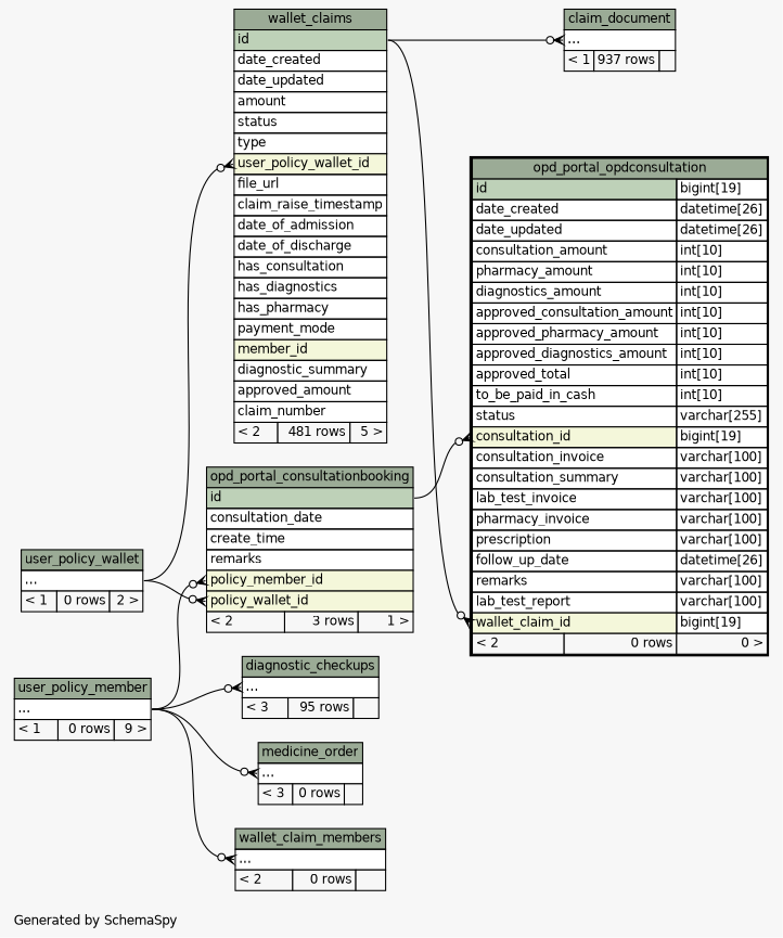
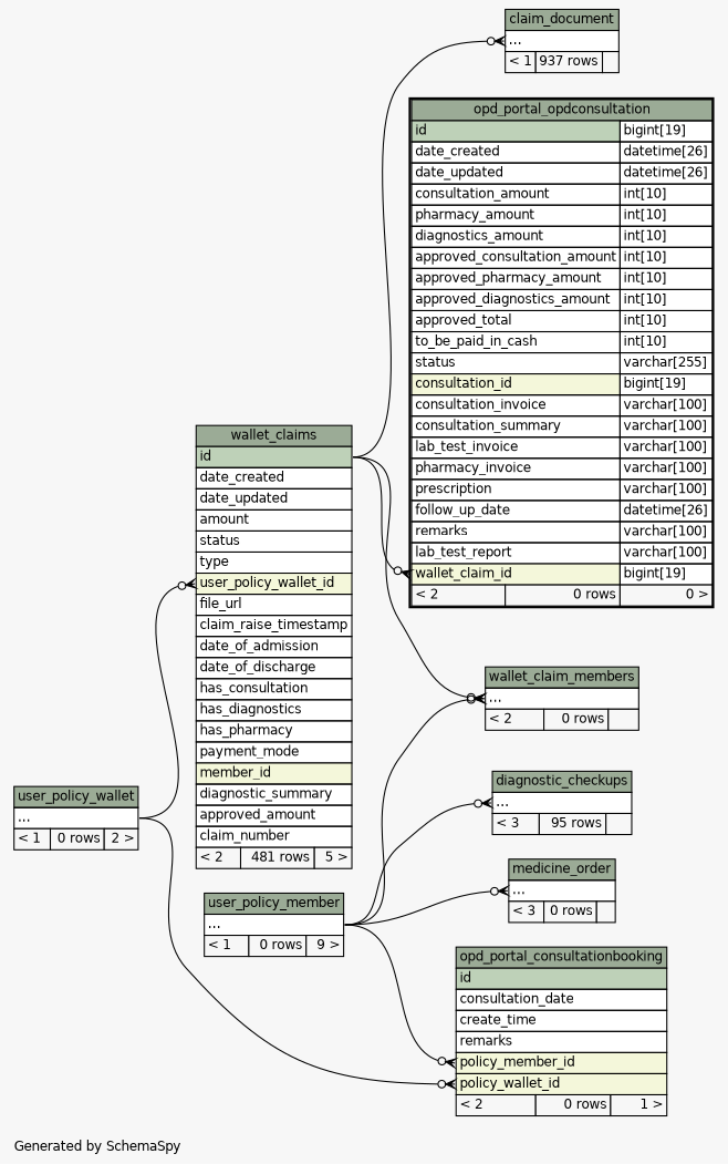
  digraph {
    bgcolor="#f7f7f7"
    fontname=Helvetica
    fontsize=11
    label="\nGenerated by SchemaSpy"
    labeljust=l
    nodesep=0.18
    rankdir=RL
    ranksep=0.46
    node [fontname=Helvetica fontsize=11 shape=plaintext]
    edge [arrowhead=none arrowsize=0.8 arrowtail=crowodot dir=back headport="elipses:e" tailport="elipses:w"]
    n1 [label=<     <TABLE BORDER="0" CELLBORDER="1" CELLSPACING="0" BGCOLOR="#ffffff">       <TR><TD COLSPAN="3" BGCOLOR="#9bab96" ALIGN="CENTER">claim_document</TD></TR>       <TR><TD PORT="elipses" COLSPAN="3" ALIGN="LEFT">...</TD></TR>       <TR><TD ALIGN="LEFT" BGCOLOR="#f7f7f7">&lt; 1</TD><TD ALIGN="RIGHT" BGCOLOR="#f7f7f7">937 rows</TD><TD ALIGN="RIGHT" BGCOLOR="#f7f7f7">  </TD></TR>     </TABLE>>]
    n2 [label=<     <TABLE BORDER="0" CELLBORDER="1" CELLSPACING="0" BGCOLOR="#ffffff">       <TR><TD COLSPAN="3" BGCOLOR="#9bab96" ALIGN="CENTER">wallet_claims</TD></TR>       <TR><TD PORT="id" COLSPAN="3" BGCOLOR="#bed1b8" ALIGN="LEFT">id</TD></TR>       <TR><TD PORT="date_created" COLSPAN="3" ALIGN="LEFT">date_created</TD></TR>       <TR><TD PORT="date_updated" COLSPAN="3" ALIGN="LEFT">date_updated</TD></TR>       <TR><TD PORT="amount" COLSPAN="3" ALIGN="LEFT">amount</TD></TR>       <TR><TD PORT="status" COLSPAN="3" ALIGN="LEFT">status</TD></TR>       <TR><TD PORT="type" COLSPAN="3" ALIGN="LEFT">type</TD></TR>       <TR><TD PORT="user_policy_wallet_id" COLSPAN="3" BGCOLOR="#f4f7da" ALIGN="LEFT">user_policy_wallet_id</TD></TR>       <TR><TD PORT="file_url" COLSPAN="3" ALIGN="LEFT">file_url</TD></TR>       <TR><TD PORT="claim_raise_timestamp" COLSPAN="3" ALIGN="LEFT">claim_raise_timestamp</TD></TR>       <TR><TD PORT="date_of_admission" COLSPAN="3" ALIGN="LEFT">date_of_admission</TD></TR>       <TR><TD PORT="date_of_discharge" COLSPAN="3" ALIGN="LEFT">date_of_discharge</TD></TR>       <TR><TD PORT="has_consultation" COLSPAN="3" ALIGN="LEFT">has_consultation</TD></TR>       <TR><TD PORT="has_diagnostics" COLSPAN="3" ALIGN="LEFT">has_diagnostics</TD></TR>       <TR><TD PORT="has_pharmacy" COLSPAN="3" ALIGN="LEFT">has_pharmacy</TD></TR>       <TR><TD PORT="payment_mode" COLSPAN="3" ALIGN="LEFT">payment_mode</TD></TR>       <TR><TD PORT="member_id" COLSPAN="3" BGCOLOR="#f4f7da" ALIGN="LEFT">member_id</TD></TR>       <TR><TD PORT="diagnostic_summary" COLSPAN="3" ALIGN="LEFT">diagnostic_summary</TD></TR>       <TR><TD PORT="approved_amount" COLSPAN="3" ALIGN="LEFT">approved_amount</TD></TR>       <TR><TD PORT="claim_number" COLSPAN="3" ALIGN="LEFT">claim_number</TD></TR>       <TR><TD ALIGN="LEFT" BGCOLOR="#f7f7f7">&lt; 2</TD><TD ALIGN="RIGHT" BGCOLOR="#f7f7f7">481 rows</TD><TD ALIGN="RIGHT" BGCOLOR="#f7f7f7">5 &gt;</TD></TR>     </TABLE>>]
    n3 [label=<     <TABLE BORDER="0" CELLBORDER="1" CELLSPACING="0" BGCOLOR="#ffffff">       <TR><TD COLSPAN="3" BGCOLOR="#9bab96" ALIGN="CENTER">user_policy_wallet</TD></TR>       <TR><TD PORT="elipses" COLSPAN="3" ALIGN="LEFT">...</TD></TR>       <TR><TD ALIGN="LEFT" BGCOLOR="#f7f7f7">&lt; 1</TD><TD ALIGN="RIGHT" BGCOLOR="#f7f7f7">0 rows</TD><TD ALIGN="RIGHT" BGCOLOR="#f7f7f7">2 &gt;</TD></TR>     </TABLE>>]
    n4 [label=<     <TABLE BORDER="0" CELLBORDER="1" CELLSPACING="0" BGCOLOR="#ffffff">       <TR><TD COLSPAN="3" BGCOLOR="#9bab96" ALIGN="CENTER">user_policy_member</TD></TR>       <TR><TD PORT="elipses" COLSPAN="3" ALIGN="LEFT">...</TD></TR>       <TR><TD ALIGN="LEFT" BGCOLOR="#f7f7f7">&lt; 1</TD><TD ALIGN="RIGHT" BGCOLOR="#f7f7f7">0 rows</TD><TD ALIGN="RIGHT" BGCOLOR="#f7f7f7">9 &gt;</TD></TR>     </TABLE>>]
    n5 [label=<     <TABLE BORDER="0" CELLBORDER="1" CELLSPACING="0" BGCOLOR="#ffffff">       <TR><TD COLSPAN="3" BGCOLOR="#9bab96" ALIGN="CENTER">diagnostic_checkups</TD></TR>       <TR><TD PORT="elipses" COLSPAN="3" ALIGN="LEFT">...</TD></TR>       <TR><TD ALIGN="LEFT" BGCOLOR="#f7f7f7">&lt; 3</TD><TD ALIGN="RIGHT" BGCOLOR="#f7f7f7">95 rows</TD><TD ALIGN="RIGHT" BGCOLOR="#f7f7f7">  </TD></TR>     </TABLE>>]
    n6 [label=<     <TABLE BORDER="0" CELLBORDER="1" CELLSPACING="0" BGCOLOR="#ffffff">       <TR><TD COLSPAN="3" BGCOLOR="#9bab96" ALIGN="CENTER">medicine_order</TD></TR>       <TR><TD PORT="elipses" COLSPAN="3" ALIGN="LEFT">...</TD></TR>       <TR><TD ALIGN="LEFT" BGCOLOR="#f7f7f7">&lt; 3</TD><TD ALIGN="RIGHT" BGCOLOR="#f7f7f7">0 rows</TD><TD ALIGN="RIGHT" BGCOLOR="#f7f7f7">  </TD></TR>     </TABLE>>]
-   n7 [label=<     <TABLE BORDER="0" CELLBORDER="1" CELLSPACING="0" BGCOLOR="#ffffff">       <TR><TD COLSPAN="3" BGCOLOR="#9bab96" ALIGN="CENTER">opd_portal_consultationbooking</TD></TR>       <TR><TD PORT="id" COLSPAN="3" BGCOLOR="#bed1b8" ALIGN="LEFT">id</TD></TR>       <TR><TD PORT="consultation_date" COLSPAN="3" ALIGN="LEFT">consultation_date</TD></TR>       <TR><TD PORT="create_time" COLSPAN="3" ALIGN="LEFT">create_time</TD></TR>       <TR><TD PORT="remarks" COLSPAN="3" ALIGN="LEFT">remarks</TD></TR>       <TR><TD PORT="policy_member_id" COLSPAN="3" BGCOLOR="#f4f7da" ALIGN="LEFT">policy_member_id</TD></TR>       <TR><TD PORT="policy_wallet_id" COLSPAN="3" BGCOLOR="#f4f7da" ALIGN="LEFT">policy_wallet_id</TD></TR>       <TR><TD ALIGN="LEFT" BGCOLOR="#f7f7f7">&lt; 2</TD><TD ALIGN="RIGHT" BGCOLOR="#f7f7f7">3 rows</TD><TD ALIGN="RIGHT" BGCOLOR="#f7f7f7">1 &gt;</TD></TR>     </TABLE>>]
+   n7 [label=<     <TABLE BORDER="0" CELLBORDER="1" CELLSPACING="0" BGCOLOR="#ffffff">       <TR><TD COLSPAN="3" BGCOLOR="#9bab96" ALIGN="CENTER">opd_portal_consultationbooking</TD></TR>       <TR><TD PORT="id" COLSPAN="3" BGCOLOR="#bed1b8" ALIGN="LEFT">id</TD></TR>       <TR><TD PORT="consultation_date" COLSPAN="3" ALIGN="LEFT">consultation_date</TD></TR>       <TR><TD PORT="create_time" COLSPAN="3" ALIGN="LEFT">create_time</TD></TR>       <TR><TD PORT="remarks" COLSPAN="3" ALIGN="LEFT">remarks</TD></TR>       <TR><TD PORT="policy_member_id" COLSPAN="3" BGCOLOR="#f4f7da" ALIGN="LEFT">policy_member_id</TD></TR>       <TR><TD PORT="policy_wallet_id" COLSPAN="3" BGCOLOR="#f4f7da" ALIGN="LEFT">policy_wallet_id</TD></TR>       <TR><TD ALIGN="LEFT" BGCOLOR="#f7f7f7">&lt; 2</TD><TD ALIGN="RIGHT" BGCOLOR="#f7f7f7">0 rows</TD><TD ALIGN="RIGHT" BGCOLOR="#f7f7f7">1 &gt;</TD></TR>     </TABLE>>]
    n8 [label=<     <TABLE BORDER="2" CELLBORDER="1" CELLSPACING="0" BGCOLOR="#ffffff">       <TR><TD COLSPAN="3" BGCOLOR="#9bab96" ALIGN="CENTER">opd_portal_opdconsultation</TD></TR>       <TR><TD PORT="id" COLSPAN="2" BGCOLOR="#bed1b8" ALIGN="LEFT">id</TD><TD PORT="id.type" ALIGN="LEFT">bigint[19]</TD></TR>       <TR><TD PORT="date_created" COLSPAN="2" ALIGN="LEFT">date_created</TD><TD PORT="date_created.type" ALIGN="LEFT">datetime[26]</TD></TR>       <TR><TD PORT="date_updated" COLSPAN="2" ALIGN="LEFT">date_updated</TD><TD PORT="date_updated.type" ALIGN="LEFT">datetime[26]</TD></TR>       <TR><TD PORT="consultation_amount" COLSPAN="2" ALIGN="LEFT">consultation_amount</TD><TD PORT="consultation_amount.type" ALIGN="LEFT">int[10]</TD></TR>       <TR><TD PORT="pharmacy_amount" COLSPAN="2" ALIGN="LEFT">pharmacy_amount</TD><TD PORT="pharmacy_amount.type" ALIGN="LEFT">int[10]</TD></TR>       <TR><TD PORT="diagnostics_amount" COLSPAN="2" ALIGN="LEFT">diagnostics_amount</TD><TD PORT="diagnostics_amount.type" ALIGN="LEFT">int[10]</TD></TR>       <TR><TD PORT="approved_consultation_amount" COLSPAN="2" ALIGN="LEFT">approved_consultation_amount</TD><TD PORT="approved_consultation_amount.type" ALIGN="LEFT">int[10]</TD></TR>       <TR><TD PORT="approved_pharmacy_amount" COLSPAN="2" ALIGN="LEFT">approved_pharmacy_amount</TD><TD PORT="approved_pharmacy_amount.type" ALIGN="LEFT">int[10]</TD></TR>       <TR><TD PORT="approved_diagnostics_amount" COLSPAN="2" ALIGN="LEFT">approved_diagnostics_amount</TD><TD PORT="approved_diagnostics_amount.type" ALIGN="LEFT">int[10]</TD></TR>       <TR><TD PORT="approved_total" COLSPAN="2" ALIGN="LEFT">approved_total</TD><TD PORT="approved_total.type" ALIGN="LEFT">int[10]</TD></TR>       <TR><TD PORT="to_be_paid_in_cash" COLSPAN="2" ALIGN="LEFT">to_be_paid_in_cash</TD><TD PORT="to_be_paid_in_cash.type" ALIGN="LEFT">int[10]</TD></TR>       <TR><TD PORT="status" COLSPAN="2" ALIGN="LEFT">status</TD><TD PORT="status.type" ALIGN="LEFT">varchar[255]</TD></TR>       <TR><TD PORT="consultation_id" COLSPAN="2" BGCOLOR="#f4f7da" ALIGN="LEFT">consultation_id</TD><TD PORT="consultation_id.type" ALIGN="LEFT">bigint[19]</TD></TR>       <TR><TD PORT="consultation_invoice" COLSPAN="2" ALIGN="LEFT">consultation_invoice</TD><TD PORT="consultation_invoice.type" ALIGN="LEFT">varchar[100]</TD></TR>       <TR><TD PORT="consultation_summary" COLSPAN="2" ALIGN="LEFT">consultation_summary</TD><TD PORT="consultation_summary.type" ALIGN="LEFT">varchar[100]</TD></TR>       <TR><TD PORT="lab_test_invoice" COLSPAN="2" ALIGN="LEFT">lab_test_invoice</TD><TD PORT="lab_test_invoice.type" ALIGN="LEFT">varchar[100]</TD></TR>       <TR><TD PORT="pharmacy_invoice" COLSPAN="2" ALIGN="LEFT">pharmacy_invoice</TD><TD PORT="pharmacy_invoice.type" ALIGN="LEFT">varchar[100]</TD></TR>       <TR><TD PORT="prescription" COLSPAN="2" ALIGN="LEFT">prescription</TD><TD PORT="prescription.type" ALIGN="LEFT">varchar[100]</TD></TR>       <TR><TD PORT="follow_up_date" COLSPAN="2" ALIGN="LEFT">follow_up_date</TD><TD PORT="follow_up_date.type" ALIGN="LEFT">datetime[26]</TD></TR>       <TR><TD PORT="remarks" COLSPAN="2" ALIGN="LEFT">remarks</TD><TD PORT="remarks.type" ALIGN="LEFT">varchar[100]</TD></TR>       <TR><TD PORT="lab_test_report" COLSPAN="2" ALIGN="LEFT">lab_test_report</TD><TD PORT="lab_test_report.type" ALIGN="LEFT">varchar[100]</TD></TR>       <TR><TD PORT="wallet_claim_id" COLSPAN="2" BGCOLOR="#f4f7da" ALIGN="LEFT">wallet_claim_id</TD><TD PORT="wallet_claim_id.type" ALIGN="LEFT">bigint[19]</TD></TR>       <TR><TD ALIGN="LEFT" BGCOLOR="#f7f7f7">&lt; 2</TD><TD ALIGN="RIGHT" BGCOLOR="#f7f7f7">0 rows</TD><TD ALIGN="RIGHT" BGCOLOR="#f7f7f7">0 &gt;</TD></TR>     </TABLE>>]
    n9 [label=<     <TABLE BORDER="0" CELLBORDER="1" CELLSPACING="0" BGCOLOR="#ffffff">       <TR><TD COLSPAN="3" BGCOLOR="#9bab96" ALIGN="CENTER">wallet_claim_members</TD></TR>       <TR><TD PORT="elipses" COLSPAN="3" ALIGN="LEFT">...</TD></TR>       <TR><TD ALIGN="LEFT" BGCOLOR="#f7f7f7">&lt; 2</TD><TD ALIGN="RIGHT" BGCOLOR="#f7f7f7">0 rows</TD><TD ALIGN="RIGHT" BGCOLOR="#f7f7f7">  </TD></TR>     </TABLE>>]
    n1 -> n2 [headport="id:e"]
    n2 -> n3 [tailport="user_policy_wallet_id:w"]
    n5 -> n4
    n6 -> n4
    n7 -> n3 [tailport="policy_wallet_id:w"]
    n7 -> n4 [tailport="policy_member_id:w"]
    n8 -> n2 [headport="id:e" tailport="wallet_claim_id:w"]
-   n8 -> n7 [headport="id:e" tailport="consultation_id:w"]
+   n9 -> n2 [headport="id:e"]
    n9 -> n4
  }
